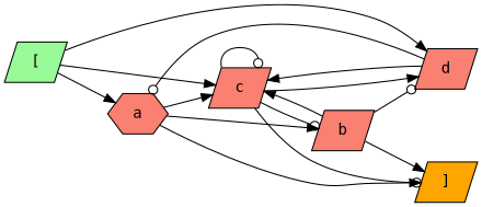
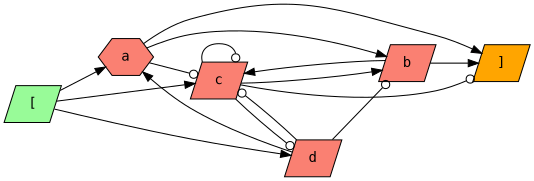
  digraph {
    fontname="DejaVu Sans Mono"
    rankdir=LR
    node [fillcolor=salmon fontname="DejaVu Sans Mono" shape=parallelogram style=filled]
    edge [arrowhead=normal fontname="DejaVu Sans Mono"]
    n1 [fillcolor=palegreen label="["]
    n2 [label=a shape=hexagon]
    n3 [label=c]
    n4 [label=d]
    n5 [fillcolor=orange label="]"]
    n6 [label=b]
    n1 -> n2
    n1 -> n3
    n1 -> n4
-   n2 -> n3
+   n2 -> n3 [arrowhead=odot]
    n2 -> n5
    n2 -> n6
    n3 -> n3 [arrowhead=odot]
-   n3 -> n4
+   n3 -> n4 [arrowhead=odot]
    n3 -> n5 [arrowhead=odot]
-   n3 -> n6 [arrowhead=odot]
-   n4 -> n2 [arrowhead=odot]
-   n4 -> n3
+   n3 -> n6
+   n4 -> n2
+   n4 -> n3 [arrowhead=odot]
    n6 -> n3
-   n6 -> n4 [arrowhead=odot]
+   n4 -> n6 [arrowhead=odot]
    n6 -> n5
  }
